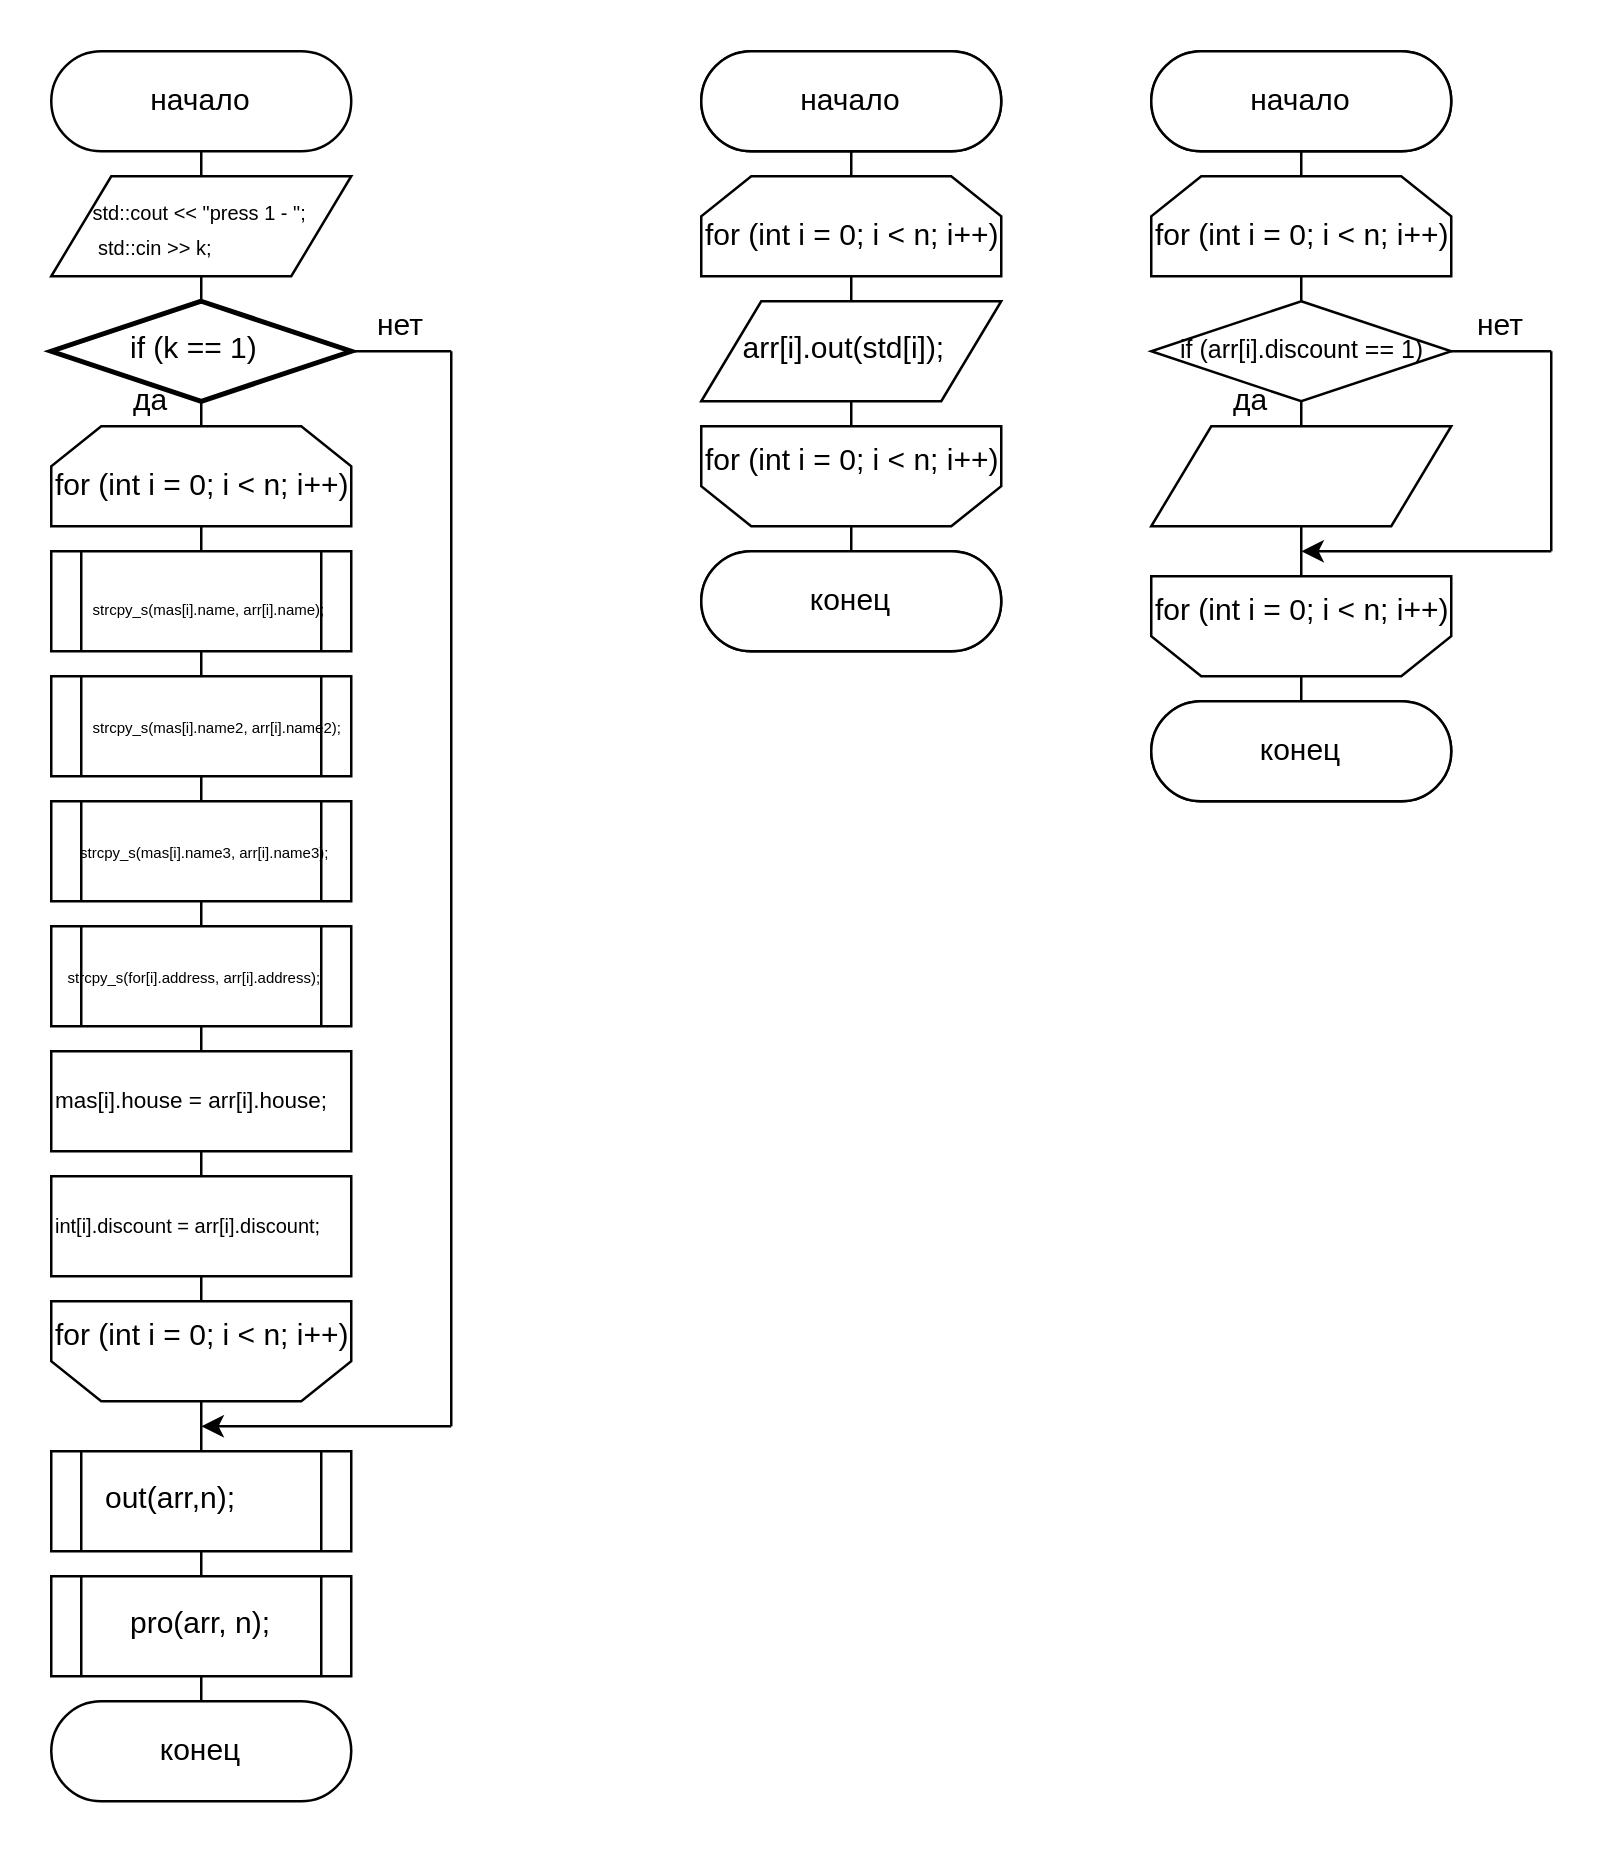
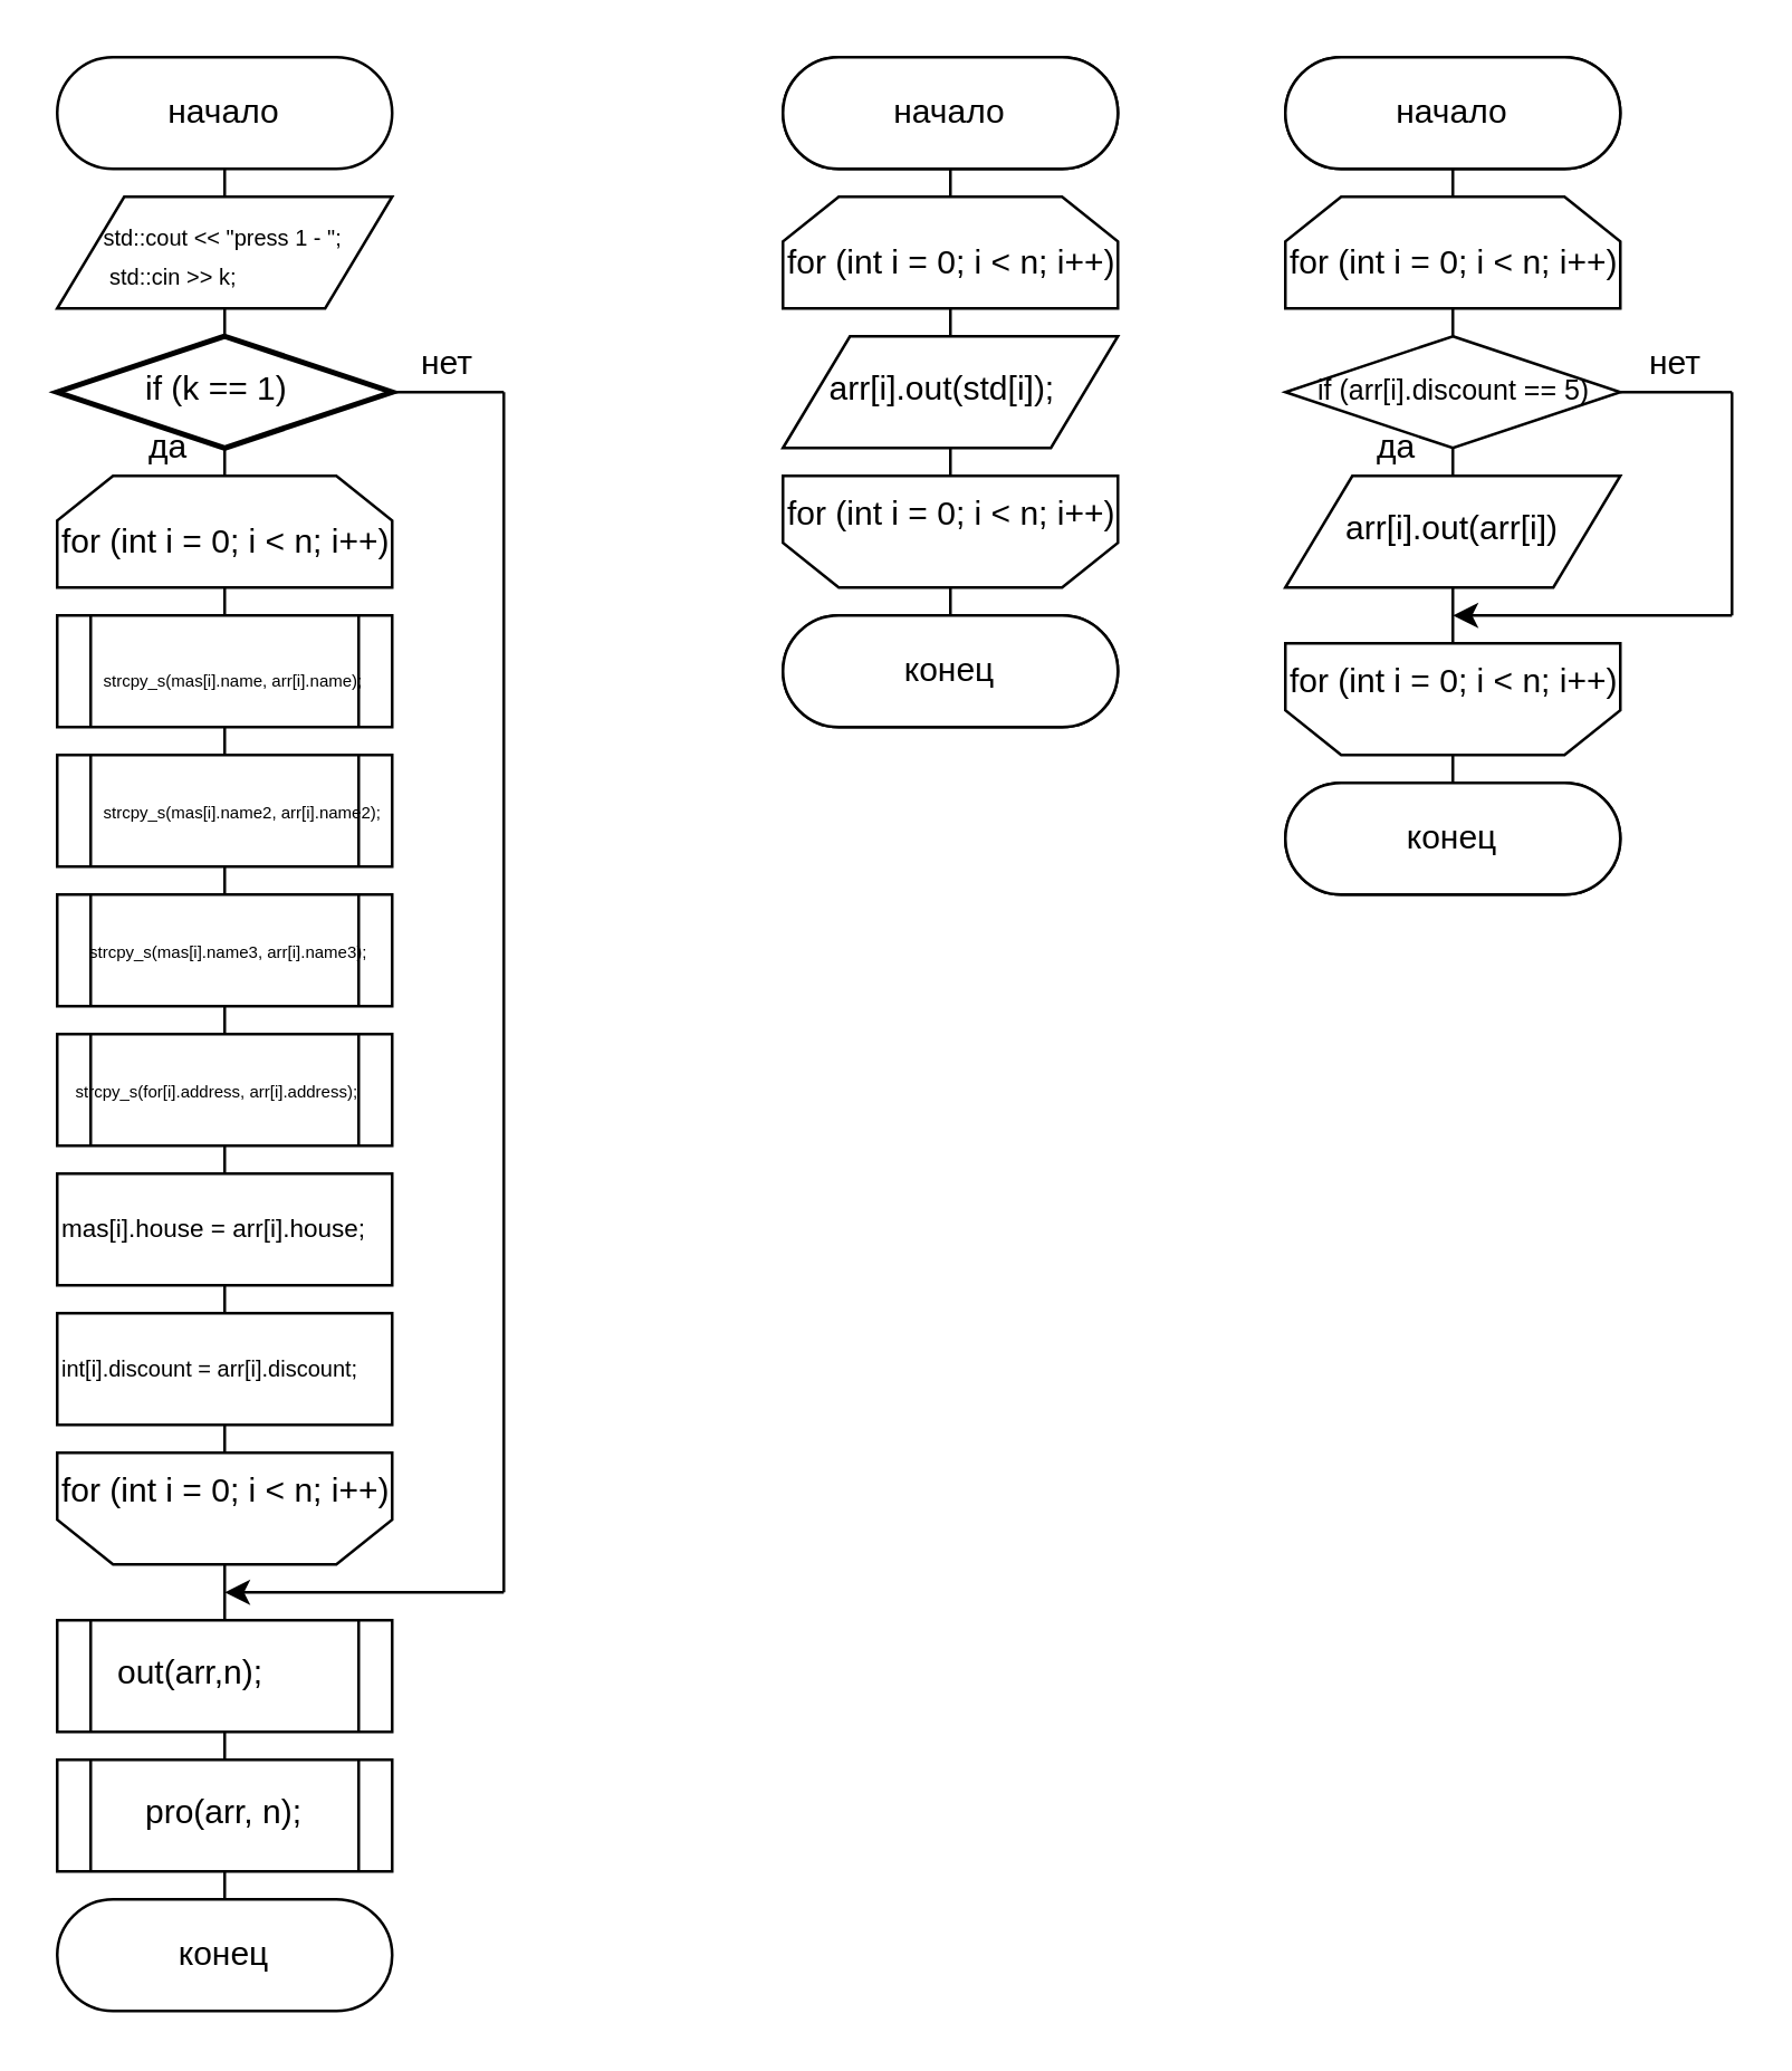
  <mxCell id="0" />
  <mxCell id="1" parent="0" />
  <mxCell id="2" value="" style="endArrow=none;html=1;entryX=0.5;entryY=0;entryDx=0;entryDy=0;exitX=0.5;exitY=1;exitDx=0;exitDy=0;" edge="1" parent="1" source="3" target="15"><mxGeometry width="50" height="50" relative="1" as="geometry"><mxPoint x="20" y="790" as="sourcePoint" /><mxPoint x="70" y="740" as="targetPoint" /></mxGeometry></mxCell>
  <mxCell id="3" value="начало" style="rounded=1;whiteSpace=wrap;html=1;arcSize=50;" vertex="1" parent="1"><mxGeometry x="20" y="20" width="120" height="40" as="geometry" /></mxCell>
  <mxCell id="4" value="" style="shape=parallelogram;perimeter=parallelogramPerimeter;whiteSpace=wrap;html=1;" vertex="1" parent="1"><mxGeometry x="20" y="70" width="120" height="40" as="geometry" /></mxCell>
  <mxCell id="5" value="" style="strokeWidth=2;html=1;shape=mxgraph.flowchart.decision;whiteSpace=wrap;" vertex="1" parent="1"><mxGeometry x="20" y="120" width="120" height="40" as="geometry" /></mxCell>
  <mxCell id="6" value="" style="shape=loopLimit;whiteSpace=wrap;html=1;" vertex="1" parent="1"><mxGeometry x="20" y="170" width="120" height="40" as="geometry" /></mxCell>
  <mxCell id="7" value="" style="shape=loopLimit;whiteSpace=wrap;html=1;rotation=-180;" vertex="1" parent="1"><mxGeometry x="20" y="520" width="120" height="40" as="geometry" /></mxCell>
  <mxCell id="8" value="" style="rounded=0;whiteSpace=wrap;html=1;" vertex="1" parent="1"><mxGeometry x="20" y="470" width="120" height="40" as="geometry" /></mxCell>
  <mxCell id="9" value="" style="shape=process;whiteSpace=wrap;html=1;backgroundOutline=1;" vertex="1" parent="1"><mxGeometry x="20" y="220" width="120" height="40" as="geometry" /></mxCell>
  <mxCell id="10" value="" style="shape=process;whiteSpace=wrap;html=1;backgroundOutline=1;" vertex="1" parent="1"><mxGeometry x="20" y="270" width="120" height="40" as="geometry" /></mxCell>
  <mxCell id="11" value="" style="shape=process;whiteSpace=wrap;html=1;backgroundOutline=1;" vertex="1" parent="1"><mxGeometry x="20" y="320" width="120" height="40" as="geometry" /></mxCell>
  <mxCell id="12" value="" style="shape=process;whiteSpace=wrap;html=1;backgroundOutline=1;" vertex="1" parent="1"><mxGeometry x="20" y="370" width="120" height="40" as="geometry" /></mxCell>
  <mxCell id="13" value="" style="shape=process;whiteSpace=wrap;html=1;backgroundOutline=1;" vertex="1" parent="1"><mxGeometry x="20" y="580" width="120" height="40" as="geometry" /></mxCell>
  <mxCell id="14" value="" style="shape=process;whiteSpace=wrap;html=1;backgroundOutline=1;" vertex="1" parent="1"><mxGeometry x="20" y="630" width="120" height="40" as="geometry" /></mxCell>
  <mxCell id="15" value="конец" style="rounded=1;whiteSpace=wrap;html=1;arcSize=50;" vertex="1" parent="1"><mxGeometry x="20" y="680" width="120" height="40" as="geometry" /></mxCell>
  <mxCell id="16" value="" style="endArrow=none;html=1;exitX=0.5;exitY=1;exitDx=0;exitDy=0;entryX=0.5;entryY=0;entryDx=0;entryDy=0;" edge="1" parent="1" source="23" target="28"><mxGeometry width="50" height="50" relative="1" as="geometry"><mxPoint x="470" y="330" as="sourcePoint" /><mxPoint x="520" y="290" as="targetPoint" /></mxGeometry></mxCell>
  <mxCell id="17" value="" style="endArrow=none;html=1;entryX=0.5;entryY=0;entryDx=0;entryDy=0;exitX=0.5;exitY=1;exitDx=0;exitDy=0;" edge="1" parent="1" source="18" target="22"><mxGeometry width="50" height="50" relative="1" as="geometry"><mxPoint x="280" y="340" as="sourcePoint" /><mxPoint x="330" y="290" as="targetPoint" /></mxGeometry></mxCell>
  <mxCell id="18" value="" style="rounded=1;whiteSpace=wrap;html=1;arcSize=50;" vertex="1" parent="1"><mxGeometry x="280" y="20" width="120" height="40" as="geometry" /></mxCell>
  <mxCell id="19" value="" style="shape=loopLimit;whiteSpace=wrap;html=1;" vertex="1" parent="1"><mxGeometry x="280" y="70" width="120" height="40" as="geometry" /></mxCell>
  <mxCell id="20" value="" style="shape=loopLimit;whiteSpace=wrap;html=1;rotation=-180;" vertex="1" parent="1"><mxGeometry x="280" y="170" width="120" height="40" as="geometry" /></mxCell>
  <mxCell id="21" value="" style="shape=parallelogram;perimeter=parallelogramPerimeter;whiteSpace=wrap;html=1;" vertex="1" parent="1"><mxGeometry x="280" y="120" width="120" height="40" as="geometry" /></mxCell>
  <mxCell id="22" value="" style="rounded=1;whiteSpace=wrap;html=1;arcSize=50;" vertex="1" parent="1"><mxGeometry x="280" y="220" width="120" height="40" as="geometry" /></mxCell>
  <mxCell id="23" value="" style="rounded=1;whiteSpace=wrap;html=1;arcSize=50;" vertex="1" parent="1"><mxGeometry x="460" y="20" width="120" height="40" as="geometry" /></mxCell>
  <mxCell id="24" value="" style="shape=loopLimit;whiteSpace=wrap;html=1;" vertex="1" parent="1"><mxGeometry x="460" y="70" width="120" height="40" as="geometry" /></mxCell>
  <mxCell id="25" value="" style="rhombus;whiteSpace=wrap;html=1;" vertex="1" parent="1"><mxGeometry x="460" y="120" width="120" height="40" as="geometry" /></mxCell>
  <mxCell id="26" value="" style="shape=loopLimit;whiteSpace=wrap;html=1;rotation=-180;" vertex="1" parent="1"><mxGeometry x="460" y="230" width="120" height="40" as="geometry" /></mxCell>
  <mxCell id="27" value="" style="shape=parallelogram;perimeter=parallelogramPerimeter;whiteSpace=wrap;html=1;" vertex="1" parent="1"><mxGeometry x="460" y="170" width="120" height="40" as="geometry" /></mxCell>
  <mxCell id="28" value="" style="rounded=1;whiteSpace=wrap;html=1;arcSize=50;" vertex="1" parent="1"><mxGeometry x="460" y="280" width="120" height="40" as="geometry" /></mxCell>
  <mxCell id="29" value="for (int i = 0; i &lt; n; i++)" style="text;html=1;" vertex="1" parent="1"><mxGeometry x="20" y="180" width="140" height="30" as="geometry" /></mxCell>
  <mxCell id="30" value="&lt;font style=&quot;font-size: 6px&quot;&gt;strcpy_s(mas[i].name, arr[i].name);&lt;/font&gt;" style="text;html=1;" vertex="1" parent="1"><mxGeometry x="35" y="227.5" width="110" height="25" as="geometry" /></mxCell>
  <mxCell id="31" value="&lt;font style=&quot;font-size: 6px&quot;&gt;strcpy_s(mas[i].name2, arr[i].name2);&lt;/font&gt;" style="text;html=1;" vertex="1" parent="1"><mxGeometry x="35" y="275" width="220" height="30" as="geometry" /></mxCell>
  <mxCell id="32" value="&lt;font style=&quot;font-size: 6px&quot;&gt;strcpy_s(mas[i].name3, arr[i].name3);&lt;/font&gt;" style="text;html=1;" vertex="1" parent="1"><mxGeometry x="30" y="325" width="220" height="30" as="geometry" /></mxCell>
  <mxCell id="33" value="&lt;font style=&quot;font-size: 6px&quot;&gt;strcpy_s(for[i].address, arr[i].address);&lt;/font&gt;" style="text;html=1;" vertex="1" parent="1"><mxGeometry x="25" y="375" width="240" height="30" as="geometry" /></mxCell>
  <mxCell id="34" value="" style="rounded=0;whiteSpace=wrap;html=1;" vertex="1" parent="1"><mxGeometry x="20" y="420" width="120" height="40" as="geometry" /></mxCell>
  <mxCell id="35" value="&lt;font style=&quot;font-size: 9px&quot;&gt;mas[i].house = arr[i].house;&lt;/font&gt;" style="text;html=1;" vertex="1" parent="1"><mxGeometry x="20" y="425" width="170" height="30" as="geometry" /></mxCell>
  <mxCell id="36" value="&lt;font style=&quot;font-size: 8px&quot;&gt;int[i].discount = arr[i].discount;&lt;/font&gt;" style="text;html=1;" vertex="1" parent="1"><mxGeometry x="20" y="475" width="190" height="30" as="geometry" /></mxCell>
  <mxCell id="37" value="for (int i = 0; i &lt; n; i++)" style="text;html=1;" vertex="1" parent="1"><mxGeometry x="20" y="520" width="140" height="30" as="geometry" /></mxCell>
  <mxCell id="38" value="if (k == 1)" style="text;html=1;" vertex="1" parent="1"><mxGeometry x="50" y="125" width="80" height="30" as="geometry" /></mxCell>
  <mxCell id="39" value="&lt;font style=&quot;font-size: 8px&quot;&gt;std::cout &amp;lt;&amp;lt; &quot;press 1 - &quot;;&#09;&lt;br&gt;&amp;nbsp;std::cin &amp;gt;&amp;gt; k;&lt;/font&gt;" style="text;html=1;" vertex="1" parent="1"><mxGeometry x="35" y="70" width="230" height="30" as="geometry" /></mxCell>
  <mxCell id="40" value="for (int i = 0; i &lt; n; i++)" style="text;html=1;" vertex="1" parent="1"><mxGeometry x="280" y="80" width="140" height="20" as="geometry" /></mxCell>
  <mxCell id="41" value="for (int i = 0; i &lt; n; i++)" style="text;html=1;" vertex="1" parent="1"><mxGeometry x="280" y="170" width="140" height="30" as="geometry" /></mxCell>
  <mxCell id="42" value="arr[i].out(std[i]);" style="text;html=1;" vertex="1" parent="1"><mxGeometry x="295" y="125" width="110" height="30" as="geometry" /></mxCell>
  <mxCell id="43" value="for (int i = 0; i &lt; n; i++)" style="text;html=1;" vertex="1" parent="1"><mxGeometry x="460" y="80" width="140" height="30" as="geometry" /></mxCell>
  <mxCell id="44" value="for (int i = 0; i &lt; n; i++)" style="text;html=1;" vertex="1" parent="1"><mxGeometry x="460" y="230" width="140" height="30" as="geometry" /></mxCell>
- <mxCell id="45" value="&lt;font style=&quot;font-size: 10px&quot;&gt;if (arr[i].discount == 1)&lt;/font&gt;" style="text;html=1;" vertex="1" parent="1"><mxGeometry x="470" y="125" width="120" height="25" as="geometry" /></mxCell>
+ <mxCell id="45" value="&lt;font style=&quot;font-size: 10px&quot;&gt;if (arr[i].discount == 5)&lt;/font&gt;" style="text;html=1;" vertex="1" parent="1"><mxGeometry x="470" y="125" width="120" height="25" as="geometry" /></mxCell>
+ <mxCell id="46" value="arr[i].out(arr[i])" style="text;html=1;" vertex="1" parent="1"><mxGeometry x="480" y="175" width="100" height="30" as="geometry" /></mxCell>
  <mxCell id="47" value="начало" style="rounded=1;whiteSpace=wrap;html=1;arcSize=50;" vertex="1" parent="1"><mxGeometry x="280" y="20" width="120" height="40" as="geometry" /></mxCell>
  <mxCell id="48" value="начало" style="rounded=1;whiteSpace=wrap;html=1;arcSize=50;" vertex="1" parent="1"><mxGeometry x="460" y="20" width="120" height="40" as="geometry" /></mxCell>
  <mxCell id="49" value="out(arr,n);" style="text;html=1;" vertex="1" parent="1"><mxGeometry x="40" y="585" width="80" height="30" as="geometry" /></mxCell>
  <mxCell id="50" value="pro(arr, n);" style="text;html=1;" vertex="1" parent="1"><mxGeometry x="50" y="635" width="80" height="30" as="geometry" /></mxCell>
  <mxCell id="51" value="конец" style="rounded=1;whiteSpace=wrap;html=1;arcSize=50;" vertex="1" parent="1"><mxGeometry x="280" y="220" width="120" height="40" as="geometry" /></mxCell>
  <mxCell id="52" value="конец" style="rounded=1;whiteSpace=wrap;html=1;arcSize=50;" vertex="1" parent="1"><mxGeometry x="460" y="280" width="120" height="40" as="geometry" /></mxCell>
  <mxCell id="53" value="" style="endArrow=none;html=1;exitX=1;exitY=0.5;exitDx=0;exitDy=0;exitPerimeter=0;" edge="1" parent="1" source="5"><mxGeometry width="50" height="50" relative="1" as="geometry"><mxPoint x="150" y="170" as="sourcePoint" /><mxPoint x="180" y="140" as="targetPoint" /></mxGeometry></mxCell>
  <mxCell id="54" value="" style="endArrow=none;html=1;" edge="1" parent="1"><mxGeometry width="50" height="50" relative="1" as="geometry"><mxPoint x="180" y="570" as="sourcePoint" /><mxPoint x="180" y="140" as="targetPoint" /></mxGeometry></mxCell>
  <mxCell id="55" value="" style="endArrow=classic;html=1;" edge="1" parent="1"><mxGeometry width="50" height="50" relative="1" as="geometry"><mxPoint x="180" y="570" as="sourcePoint" /><mxPoint x="80" y="570" as="targetPoint" /></mxGeometry></mxCell>
  <mxCell id="56" value="да" style="text;html=1;strokeColor=none;fillColor=none;align=center;verticalAlign=middle;whiteSpace=wrap;rounded=0;" vertex="1" parent="1"><mxGeometry x="40" y="150" width="40" height="20" as="geometry" /></mxCell>
  <mxCell id="57" value="нет" style="text;html=1;strokeColor=none;fillColor=none;align=center;verticalAlign=middle;whiteSpace=wrap;rounded=0;" vertex="1" parent="1"><mxGeometry x="140" y="120" width="40" height="20" as="geometry" /></mxCell>
  <mxCell id="58" value="" style="endArrow=none;html=1;exitX=1;exitY=0.5;exitDx=0;exitDy=0;" edge="1" parent="1" source="25"><mxGeometry width="50" height="50" relative="1" as="geometry"><mxPoint x="600" y="170" as="sourcePoint" /><mxPoint x="620" y="140" as="targetPoint" /></mxGeometry></mxCell>
  <mxCell id="59" value="" style="endArrow=none;html=1;" edge="1" parent="1"><mxGeometry width="50" height="50" relative="1" as="geometry"><mxPoint x="620" y="220" as="sourcePoint" /><mxPoint x="620" y="140" as="targetPoint" /></mxGeometry></mxCell>
  <mxCell id="60" value="" style="endArrow=classic;html=1;" edge="1" parent="1"><mxGeometry width="50" height="50" relative="1" as="geometry"><mxPoint x="620" y="220" as="sourcePoint" /><mxPoint x="520" y="220" as="targetPoint" /></mxGeometry></mxCell>
  <mxCell id="61" value="нет" style="text;html=1;strokeColor=none;fillColor=none;align=center;verticalAlign=middle;whiteSpace=wrap;rounded=0;" vertex="1" parent="1"><mxGeometry x="580" y="120" width="40" height="20" as="geometry" /></mxCell>
  <mxCell id="62" value="да" style="text;html=1;strokeColor=none;fillColor=none;align=center;verticalAlign=middle;whiteSpace=wrap;rounded=0;" vertex="1" parent="1"><mxGeometry x="480" y="150" width="40" height="20" as="geometry" /></mxCell>
